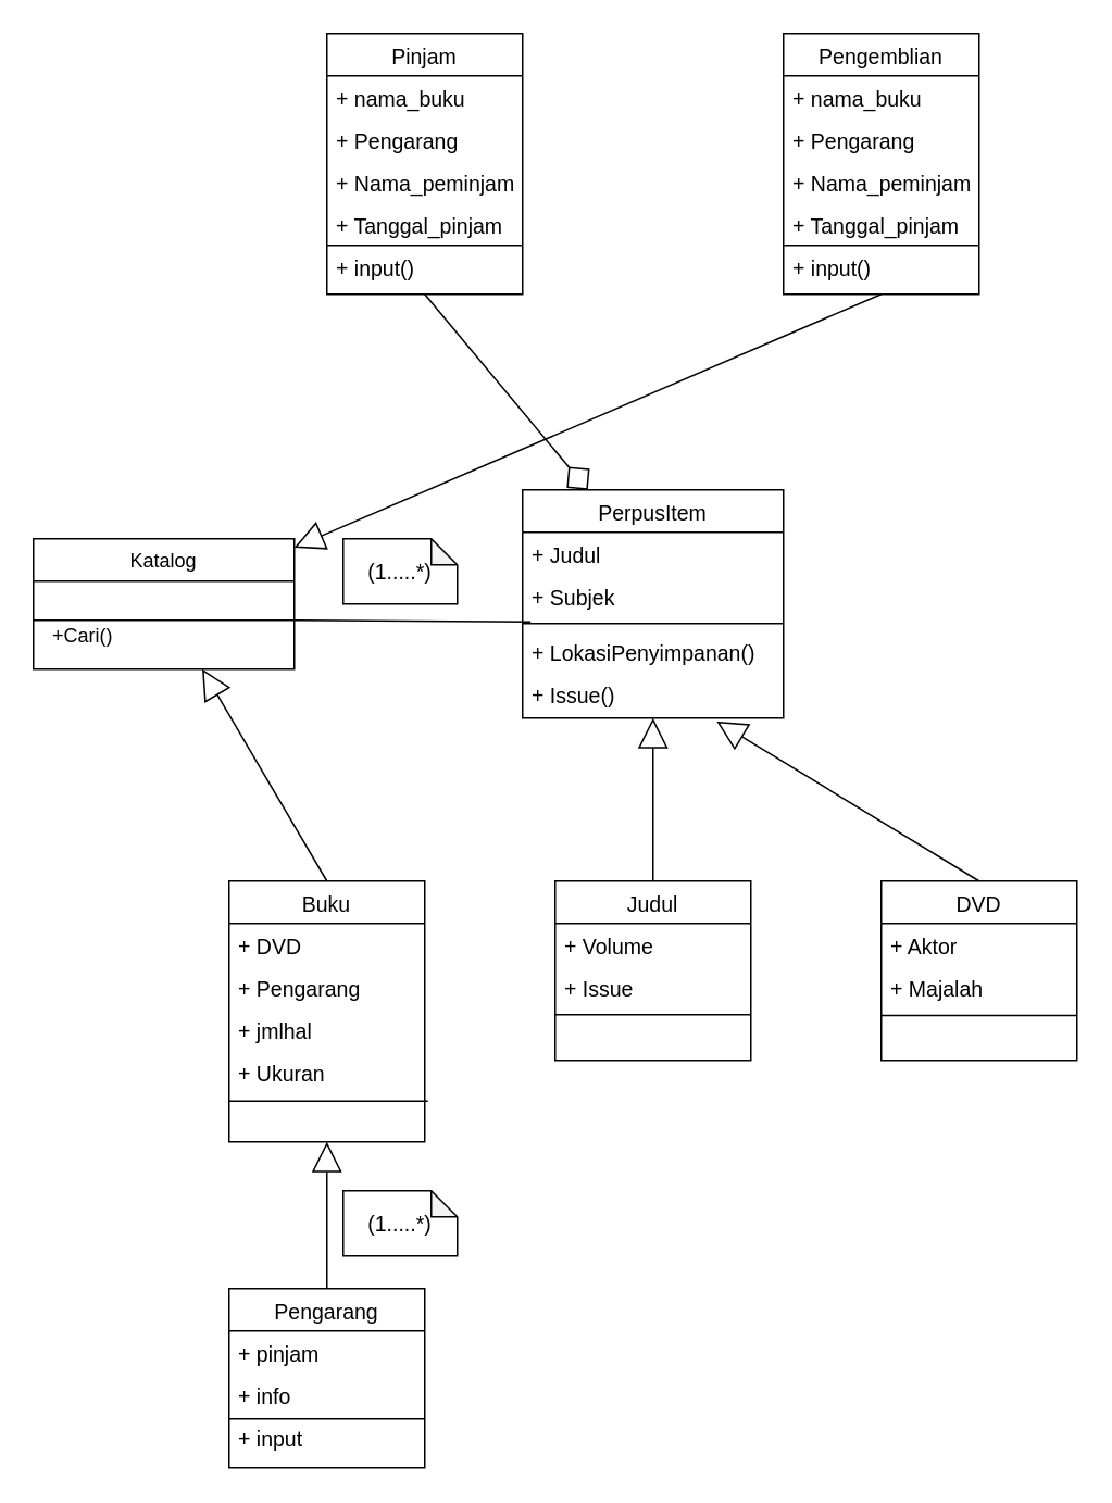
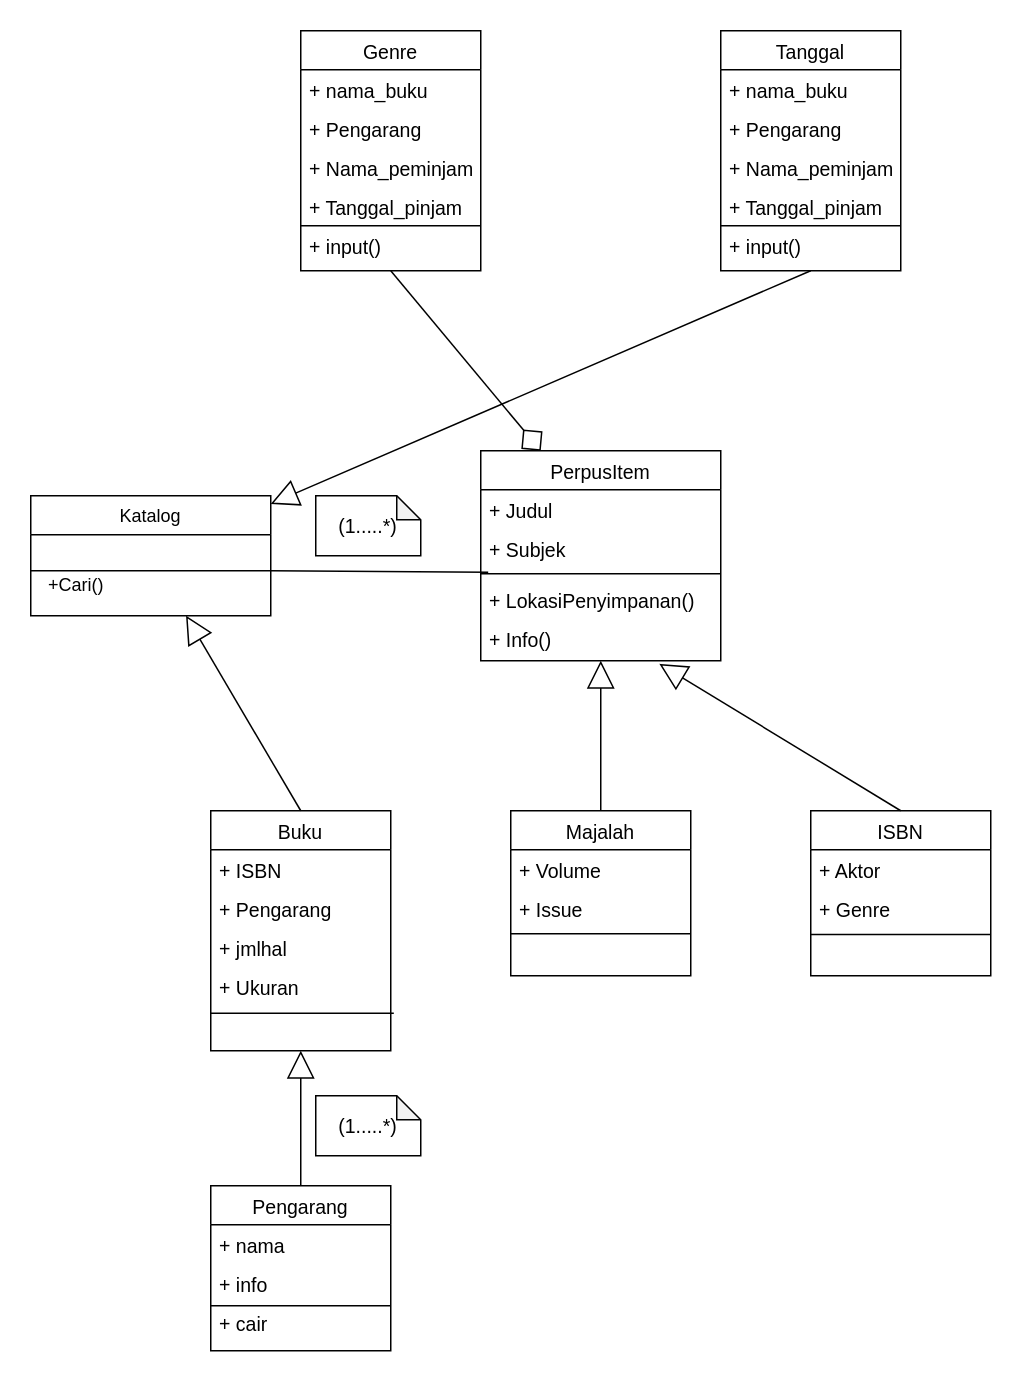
  <mxCell id="0" />
  <mxCell id="1" parent="0" />
  <mxCell id="2" value="PerpusItem" style="swimlane;fontStyle=0;align=center;verticalAlign=top;childLayout=stackLayout;horizontal=1;startSize=26;horizontalStack=0;resizeParent=1;resizeLast=0;collapsible=1;marginBottom=0;rounded=0;shadow=0;strokeWidth=1;fontSize=13;" parent="1" vertex="1"><mxGeometry x="320" y="300" width="160" height="140" as="geometry"><mxRectangle x="550" y="140" width="160" height="26" as="alternateBounds" /></mxGeometry></mxCell>
  <mxCell id="3" value="+ Judul" style="text;align=left;verticalAlign=top;spacingLeft=4;spacingRight=4;overflow=hidden;rotatable=0;points=[[0,0.5],[1,0.5]];portConstraint=eastwest;fontSize=13;" parent="2" vertex="1"><mxGeometry y="26" width="160" height="26" as="geometry" /></mxCell>
  <mxCell id="4" value="+ Subjek" style="text;align=left;verticalAlign=top;spacingLeft=4;spacingRight=4;overflow=hidden;rotatable=0;points=[[0,0.5],[1,0.5]];portConstraint=eastwest;rounded=0;shadow=0;html=0;fontSize=13;" parent="2" vertex="1"><mxGeometry y="52" width="160" height="26" as="geometry" /></mxCell>
  <mxCell id="5" value="" style="line;html=1;strokeWidth=1;align=left;verticalAlign=middle;spacingTop=-1;spacingLeft=3;spacingRight=3;rotatable=0;labelPosition=right;points=[];portConstraint=eastwest;fontSize=13;" parent="2" vertex="1"><mxGeometry y="78" width="160" height="8" as="geometry" /></mxCell>
  <mxCell id="6" value="+ LokasiPenyimpanan()" style="text;align=left;verticalAlign=top;spacingLeft=4;spacingRight=4;overflow=hidden;rotatable=0;points=[[0,0.5],[1,0.5]];portConstraint=eastwest;fontSize=13;" parent="2" vertex="1"><mxGeometry y="86" width="160" height="26" as="geometry" /></mxCell>
- <mxCell id="7" value="+ Issue()" style="text;align=left;verticalAlign=top;spacingLeft=4;spacingRight=4;overflow=hidden;rotatable=0;points=[[0,0.5],[1,0.5]];portConstraint=eastwest;fontSize=13;" parent="2" vertex="1"><mxGeometry y="112" width="160" height="26" as="geometry" /></mxCell>
+ <mxCell id="7" value="+ Info()" style="text;align=left;verticalAlign=top;spacingLeft=4;spacingRight=4;overflow=hidden;rotatable=0;points=[[0,0.5],[1,0.5]];portConstraint=eastwest;fontSize=13;" parent="2" vertex="1"><mxGeometry y="112" width="160" height="26" as="geometry" /></mxCell>
  <mxCell id="8" value="Katalog" style="swimlane;fontStyle=0;align=center;verticalAlign=top;childLayout=stackLayout;horizontal=1;startSize=26;horizontalStack=0;resizeParent=1;resizeLast=0;collapsible=1;marginBottom=0;rounded=0;shadow=0;strokeWidth=1;" vertex="1" parent="1"><mxGeometry x="20" y="330" width="160" height="80" as="geometry"><mxRectangle x="550" y="140" width="160" height="26" as="alternateBounds" /></mxGeometry></mxCell>
  <mxCell id="9" value="" style="endArrow=none;html=1;rounded=0;" edge="1" parent="1"><mxGeometry width="50" height="50" relative="1" as="geometry"><mxPoint x="20" y="380" as="sourcePoint" /><mxPoint x="180" y="380" as="targetPoint" /></mxGeometry></mxCell>
  <mxCell id="10" value="+Cari()" style="text;html=1;align=center;verticalAlign=middle;resizable=0;points=[];autosize=1;strokeColor=none;fillColor=none;" vertex="1" parent="1"><mxGeometry x="25" y="380" width="50" height="20" as="geometry" /></mxCell>
- <mxCell id="11" value="Judul" style="swimlane;fontStyle=0;align=center;verticalAlign=top;childLayout=stackLayout;horizontal=1;startSize=26;horizontalStack=0;resizeParent=1;resizeLast=0;collapsible=1;marginBottom=0;rounded=0;shadow=0;strokeWidth=1;fontSize=13;" vertex="1" parent="1"><mxGeometry x="340" y="540" width="120" height="110" as="geometry"><mxRectangle x="550" y="140" width="160" height="26" as="alternateBounds" /></mxGeometry></mxCell>
+ <mxCell id="11" value="Majalah" style="swimlane;fontStyle=0;align=center;verticalAlign=top;childLayout=stackLayout;horizontal=1;startSize=26;horizontalStack=0;resizeParent=1;resizeLast=0;collapsible=1;marginBottom=0;rounded=0;shadow=0;strokeWidth=1;fontSize=13;" vertex="1" parent="1"><mxGeometry x="340" y="540" width="120" height="110" as="geometry"><mxRectangle x="550" y="140" width="160" height="26" as="alternateBounds" /></mxGeometry></mxCell>
  <mxCell id="12" value="+ Volume" style="text;align=left;verticalAlign=top;spacingLeft=4;spacingRight=4;overflow=hidden;rotatable=0;points=[[0,0.5],[1,0.5]];portConstraint=eastwest;fontSize=13;" vertex="1" parent="11"><mxGeometry y="26" width="120" height="26" as="geometry" /></mxCell>
  <mxCell id="13" value="+ Issue" style="text;align=left;verticalAlign=top;spacingLeft=4;spacingRight=4;overflow=hidden;rotatable=0;points=[[0,0.5],[1,0.5]];portConstraint=eastwest;rounded=0;shadow=0;html=0;fontSize=13;" vertex="1" parent="11"><mxGeometry y="52" width="120" height="26" as="geometry" /></mxCell>
  <mxCell id="14" value="" style="line;html=1;strokeWidth=1;align=left;verticalAlign=middle;spacingTop=-1;spacingLeft=3;spacingRight=3;rotatable=0;labelPosition=right;points=[];portConstraint=eastwest;fontSize=13;" vertex="1" parent="11"><mxGeometry y="78" width="120" height="8" as="geometry" /></mxCell>
  <mxCell id="15" value="Buku" style="swimlane;fontStyle=0;align=center;verticalAlign=top;childLayout=stackLayout;horizontal=1;startSize=26;horizontalStack=0;resizeParent=1;resizeLast=0;collapsible=1;marginBottom=0;rounded=0;shadow=0;strokeWidth=1;fontSize=13;" vertex="1" parent="1"><mxGeometry x="140" y="540" width="120" height="160" as="geometry"><mxRectangle x="550" y="140" width="160" height="26" as="alternateBounds" /></mxGeometry></mxCell>
- <mxCell id="16" value="+ DVD" style="text;align=left;verticalAlign=top;spacingLeft=4;spacingRight=4;overflow=hidden;rotatable=0;points=[[0,0.5],[1,0.5]];portConstraint=eastwest;fontSize=13;" vertex="1" parent="15"><mxGeometry y="26" width="120" height="26" as="geometry" /></mxCell>
+ <mxCell id="16" value="+ ISBN" style="text;align=left;verticalAlign=top;spacingLeft=4;spacingRight=4;overflow=hidden;rotatable=0;points=[[0,0.5],[1,0.5]];portConstraint=eastwest;fontSize=13;" vertex="1" parent="15"><mxGeometry y="26" width="120" height="26" as="geometry" /></mxCell>
  <mxCell id="17" value="+ Pengarang" style="text;align=left;verticalAlign=top;spacingLeft=4;spacingRight=4;overflow=hidden;rotatable=0;points=[[0,0.5],[1,0.5]];portConstraint=eastwest;rounded=0;shadow=0;html=0;fontSize=13;" vertex="1" parent="15"><mxGeometry y="52" width="120" height="26" as="geometry" /></mxCell>
  <mxCell id="18" value="+ jmlhal" style="text;align=left;verticalAlign=top;spacingLeft=4;spacingRight=4;overflow=hidden;rotatable=0;points=[[0,0.5],[1,0.5]];portConstraint=eastwest;rounded=0;shadow=0;html=0;fontSize=13;" vertex="1" parent="15"><mxGeometry y="78" width="120" height="26" as="geometry" /></mxCell>
  <mxCell id="19" value="+ Ukuran" style="text;align=left;verticalAlign=top;spacingLeft=4;spacingRight=4;overflow=hidden;rotatable=0;points=[[0,0.5],[1,0.5]];portConstraint=eastwest;rounded=0;shadow=0;html=0;fontSize=13;" vertex="1" parent="15"><mxGeometry y="104" width="120" height="26" as="geometry" /></mxCell>
  <mxCell id="20" value="" style="endArrow=none;html=1;rounded=0;entryX=1.017;entryY=1.192;entryDx=0;entryDy=0;entryPerimeter=0;fontSize=13;" edge="1" parent="15" target="19"><mxGeometry width="50" height="50" relative="1" as="geometry"><mxPoint y="135" as="sourcePoint" /><mxPoint x="190" y="110" as="targetPoint" /></mxGeometry></mxCell>
- <mxCell id="21" value="DVD" style="swimlane;fontStyle=0;align=center;verticalAlign=top;childLayout=stackLayout;horizontal=1;startSize=26;horizontalStack=0;resizeParent=1;resizeLast=0;collapsible=1;marginBottom=0;rounded=0;shadow=0;strokeWidth=1;fontSize=13;" vertex="1" parent="1"><mxGeometry x="540" y="540" width="120" height="110" as="geometry"><mxRectangle x="550" y="140" width="160" height="26" as="alternateBounds" /></mxGeometry></mxCell>
+ <mxCell id="21" value="ISBN" style="swimlane;fontStyle=0;align=center;verticalAlign=top;childLayout=stackLayout;horizontal=1;startSize=26;horizontalStack=0;resizeParent=1;resizeLast=0;collapsible=1;marginBottom=0;rounded=0;shadow=0;strokeWidth=1;fontSize=13;" vertex="1" parent="1"><mxGeometry x="540" y="540" width="120" height="110" as="geometry"><mxRectangle x="550" y="140" width="160" height="26" as="alternateBounds" /></mxGeometry></mxCell>
  <mxCell id="22" value="+ Aktor" style="text;align=left;verticalAlign=top;spacingLeft=4;spacingRight=4;overflow=hidden;rotatable=0;points=[[0,0.5],[1,0.5]];portConstraint=eastwest;fontSize=13;" vertex="1" parent="21"><mxGeometry y="26" width="120" height="26" as="geometry" /></mxCell>
- <mxCell id="23" value="+ Majalah" style="text;align=left;verticalAlign=top;spacingLeft=4;spacingRight=4;overflow=hidden;rotatable=0;points=[[0,0.5],[1,0.5]];portConstraint=eastwest;rounded=0;shadow=0;html=0;fontSize=13;" vertex="1" parent="21"><mxGeometry y="52" width="120" height="26" as="geometry" /></mxCell>
+ <mxCell id="23" value="+ Genre" style="text;align=left;verticalAlign=top;spacingLeft=4;spacingRight=4;overflow=hidden;rotatable=0;points=[[0,0.5],[1,0.5]];portConstraint=eastwest;rounded=0;shadow=0;html=0;fontSize=13;" vertex="1" parent="21"><mxGeometry y="52" width="120" height="26" as="geometry" /></mxCell>
  <mxCell id="24" value="" style="endArrow=none;html=1;rounded=0;exitX=1;exitY=0.75;exitDx=0;exitDy=0;entryX=0;entryY=0.75;entryDx=0;entryDy=0;fontSize=13;" edge="1" parent="1" source="21" target="21"><mxGeometry width="50" height="50" relative="1" as="geometry"><mxPoint x="280" y="600" as="sourcePoint" /><mxPoint x="330" y="550" as="targetPoint" /></mxGeometry></mxCell>
- <mxCell id="25" value="Pinjam" style="swimlane;fontStyle=0;align=center;verticalAlign=top;childLayout=stackLayout;horizontal=1;startSize=26;horizontalStack=0;resizeParent=1;resizeLast=0;collapsible=1;marginBottom=0;rounded=0;shadow=0;strokeWidth=1;fontSize=13;" vertex="1" parent="1"><mxGeometry x="200" y="20" width="120" height="160" as="geometry"><mxRectangle x="550" y="140" width="160" height="26" as="alternateBounds" /></mxGeometry></mxCell>
+ <mxCell id="25" value="Genre" style="swimlane;fontStyle=0;align=center;verticalAlign=top;childLayout=stackLayout;horizontal=1;startSize=26;horizontalStack=0;resizeParent=1;resizeLast=0;collapsible=1;marginBottom=0;rounded=0;shadow=0;strokeWidth=1;fontSize=13;" vertex="1" parent="1"><mxGeometry x="200" y="20" width="120" height="160" as="geometry"><mxRectangle x="550" y="140" width="160" height="26" as="alternateBounds" /></mxGeometry></mxCell>
  <mxCell id="26" value="+ nama_buku" style="text;align=left;verticalAlign=top;spacingLeft=4;spacingRight=4;overflow=hidden;rotatable=0;points=[[0,0.5],[1,0.5]];portConstraint=eastwest;fontSize=13;" vertex="1" parent="25"><mxGeometry y="26" width="120" height="26" as="geometry" /></mxCell>
  <mxCell id="27" value="+ Pengarang" style="text;align=left;verticalAlign=top;spacingLeft=4;spacingRight=4;overflow=hidden;rotatable=0;points=[[0,0.5],[1,0.5]];portConstraint=eastwest;rounded=0;shadow=0;html=0;fontSize=13;" vertex="1" parent="25"><mxGeometry y="52" width="120" height="26" as="geometry" /></mxCell>
  <mxCell id="28" value="+ Nama_peminjam" style="text;align=left;verticalAlign=top;spacingLeft=4;spacingRight=4;overflow=hidden;rotatable=0;points=[[0,0.5],[1,0.5]];portConstraint=eastwest;rounded=0;shadow=0;html=0;fontSize=13;" vertex="1" parent="25"><mxGeometry y="78" width="120" height="26" as="geometry" /></mxCell>
  <mxCell id="29" value="+ Tanggal_pinjam" style="text;align=left;verticalAlign=top;spacingLeft=4;spacingRight=4;overflow=hidden;rotatable=0;points=[[0,0.5],[1,0.5]];portConstraint=eastwest;rounded=0;shadow=0;html=0;fontSize=13;" vertex="1" parent="25"><mxGeometry y="104" width="120" height="26" as="geometry" /></mxCell>
  <mxCell id="30" value="" style="endArrow=none;html=1;rounded=0;fontSize=13;" edge="1" parent="25"><mxGeometry width="50" height="50" relative="1" as="geometry"><mxPoint y="130" as="sourcePoint" /><mxPoint x="120" y="130" as="targetPoint" /></mxGeometry></mxCell>
  <mxCell id="31" value="+ input()" style="text;align=left;verticalAlign=top;spacingLeft=4;spacingRight=4;overflow=hidden;rotatable=0;points=[[0,0.5],[1,0.5]];portConstraint=eastwest;rounded=0;shadow=0;html=0;fontSize=13;" vertex="1" parent="25"><mxGeometry y="130" width="120" height="20" as="geometry" /></mxCell>
- <mxCell id="32" value="Pengemblian" style="swimlane;fontStyle=0;align=center;verticalAlign=top;childLayout=stackLayout;horizontal=1;startSize=26;horizontalStack=0;resizeParent=1;resizeLast=0;collapsible=1;marginBottom=0;rounded=0;shadow=0;strokeWidth=1;fontSize=13;" vertex="1" parent="1"><mxGeometry x="480" y="20" width="120" height="160" as="geometry"><mxRectangle x="550" y="140" width="160" height="26" as="alternateBounds" /></mxGeometry></mxCell>
+ <mxCell id="32" value="Tanggal" style="swimlane;fontStyle=0;align=center;verticalAlign=top;childLayout=stackLayout;horizontal=1;startSize=26;horizontalStack=0;resizeParent=1;resizeLast=0;collapsible=1;marginBottom=0;rounded=0;shadow=0;strokeWidth=1;fontSize=13;" vertex="1" parent="1"><mxGeometry x="480" y="20" width="120" height="160" as="geometry"><mxRectangle x="550" y="140" width="160" height="26" as="alternateBounds" /></mxGeometry></mxCell>
  <mxCell id="33" value="+ nama_buku" style="text;align=left;verticalAlign=top;spacingLeft=4;spacingRight=4;overflow=hidden;rotatable=0;points=[[0,0.5],[1,0.5]];portConstraint=eastwest;fontSize=13;" vertex="1" parent="32"><mxGeometry y="26" width="120" height="26" as="geometry" /></mxCell>
  <mxCell id="34" value="+ Pengarang" style="text;align=left;verticalAlign=top;spacingLeft=4;spacingRight=4;overflow=hidden;rotatable=0;points=[[0,0.5],[1,0.5]];portConstraint=eastwest;rounded=0;shadow=0;html=0;fontSize=13;" vertex="1" parent="32"><mxGeometry y="52" width="120" height="26" as="geometry" /></mxCell>
  <mxCell id="35" value="+ Nama_peminjam" style="text;align=left;verticalAlign=top;spacingLeft=4;spacingRight=4;overflow=hidden;rotatable=0;points=[[0,0.5],[1,0.5]];portConstraint=eastwest;rounded=0;shadow=0;html=0;fontSize=13;" vertex="1" parent="32"><mxGeometry y="78" width="120" height="26" as="geometry" /></mxCell>
  <mxCell id="36" value="+ Tanggal_pinjam" style="text;align=left;verticalAlign=top;spacingLeft=4;spacingRight=4;overflow=hidden;rotatable=0;points=[[0,0.5],[1,0.5]];portConstraint=eastwest;rounded=0;shadow=0;html=0;fontSize=13;" vertex="1" parent="32"><mxGeometry y="104" width="120" height="26" as="geometry" /></mxCell>
  <mxCell id="37" value="" style="endArrow=none;html=1;rounded=0;fontSize=13;" edge="1" parent="32"><mxGeometry width="50" height="50" relative="1" as="geometry"><mxPoint y="130" as="sourcePoint" /><mxPoint x="120" y="130" as="targetPoint" /></mxGeometry></mxCell>
  <mxCell id="38" value="+ input()" style="text;align=left;verticalAlign=top;spacingLeft=4;spacingRight=4;overflow=hidden;rotatable=0;points=[[0,0.5],[1,0.5]];portConstraint=eastwest;rounded=0;shadow=0;html=0;fontSize=13;" vertex="1" parent="32"><mxGeometry y="130" width="120" height="20" as="geometry" /></mxCell>
  <mxCell id="39" value="" style="endArrow=block;endSize=16;endFill=0;html=1;rounded=0;exitX=0.5;exitY=0;exitDx=0;exitDy=0;fontSize=13;" edge="1" parent="1" source="15" target="8"><mxGeometry width="160" relative="1" as="geometry"><mxPoint x="410" y="590" as="sourcePoint" /><mxPoint x="570" y="590" as="targetPoint" /></mxGeometry></mxCell>
  <mxCell id="40" value="" style="endArrow=block;endSize=16;endFill=0;html=1;rounded=0;entryX=0.5;entryY=1;entryDx=0;entryDy=0;fontSize=13;" edge="1" parent="1" target="2"><mxGeometry width="160" relative="1" as="geometry"><mxPoint x="400" y="540" as="sourcePoint" /><mxPoint x="370" y="450" as="targetPoint" /></mxGeometry></mxCell>
  <mxCell id="41" value="" style="endArrow=block;endSize=16;endFill=0;html=1;rounded=0;entryX=0.744;entryY=1.154;entryDx=0;entryDy=0;exitX=0.5;exitY=0;exitDx=0;exitDy=0;entryPerimeter=0;fontSize=13;" edge="1" parent="1" source="21" target="7"><mxGeometry width="160" relative="1" as="geometry"><mxPoint x="530" y="540" as="sourcePoint" /><mxPoint x="400" y="440" as="targetPoint" /></mxGeometry></mxCell>
  <mxCell id="42" value="" style="endArrow=block;endSize=16;endFill=0;html=1;rounded=0;exitX=0.5;exitY=1;exitDx=0;exitDy=0;fontSize=13;" edge="1" parent="1" source="32" target="8"><mxGeometry width="160" relative="1" as="geometry"><mxPoint x="370" y="290" as="sourcePoint" /><mxPoint x="370" y="190" as="targetPoint" /></mxGeometry></mxCell>
  <mxCell id="43" value="" style="endArrow=diamond;endSize=16;endFill=0;html=1;rounded=0;entryX=0.25;entryY=0;entryDx=0;entryDy=0;exitX=0.5;exitY=1;exitDx=0;exitDy=0;fontSize=13;" edge="1" parent="1" source="25" target="2"><mxGeometry width="160" relative="1" as="geometry"><mxPoint x="550" y="190" as="sourcePoint" /><mxPoint x="450" y="310" as="targetPoint" /></mxGeometry></mxCell>
  <mxCell id="44" value="Pengarang" style="swimlane;fontStyle=0;align=center;verticalAlign=top;childLayout=stackLayout;horizontal=1;startSize=26;horizontalStack=0;resizeParent=1;resizeLast=0;collapsible=1;marginBottom=0;rounded=0;shadow=0;strokeWidth=1;fontSize=13;" vertex="1" parent="1"><mxGeometry x="140" y="790" width="120" height="110" as="geometry"><mxRectangle x="550" y="140" width="160" height="26" as="alternateBounds" /></mxGeometry></mxCell>
- <mxCell id="45" value="+ pinjam" style="text;align=left;verticalAlign=top;spacingLeft=4;spacingRight=4;overflow=hidden;rotatable=0;points=[[0,0.5],[1,0.5]];portConstraint=eastwest;fontSize=13;" vertex="1" parent="44"><mxGeometry y="26" width="120" height="26" as="geometry" /></mxCell>
+ <mxCell id="45" value="+ nama" style="text;align=left;verticalAlign=top;spacingLeft=4;spacingRight=4;overflow=hidden;rotatable=0;points=[[0,0.5],[1,0.5]];portConstraint=eastwest;fontSize=13;" vertex="1" parent="44"><mxGeometry y="26" width="120" height="26" as="geometry" /></mxCell>
  <mxCell id="46" value="+ info" style="text;align=left;verticalAlign=top;spacingLeft=4;spacingRight=4;overflow=hidden;rotatable=0;points=[[0,0.5],[1,0.5]];portConstraint=eastwest;rounded=0;shadow=0;html=0;fontSize=13;" vertex="1" parent="44"><mxGeometry y="52" width="120" height="26" as="geometry" /></mxCell>
- <mxCell id="47" value="+ input" style="text;align=left;verticalAlign=top;spacingLeft=4;spacingRight=4;overflow=hidden;rotatable=0;points=[[0,0.5],[1,0.5]];portConstraint=eastwest;rounded=0;shadow=0;html=0;fontSize=13;" vertex="1" parent="44"><mxGeometry y="78" width="120" height="26" as="geometry" /></mxCell>
+ <mxCell id="47" value="+ cair" style="text;align=left;verticalAlign=top;spacingLeft=4;spacingRight=4;overflow=hidden;rotatable=0;points=[[0,0.5],[1,0.5]];portConstraint=eastwest;rounded=0;shadow=0;html=0;fontSize=13;" vertex="1" parent="44"><mxGeometry y="78" width="120" height="26" as="geometry" /></mxCell>
  <mxCell id="48" value="" style="endArrow=none;html=1;rounded=0;fontSize=13;" edge="1" parent="1"><mxGeometry width="50" height="50" relative="1" as="geometry"><mxPoint x="140" y="870" as="sourcePoint" /><mxPoint x="260" y="870" as="targetPoint" /></mxGeometry></mxCell>
  <mxCell id="49" value="" style="endArrow=block;endSize=16;endFill=0;html=1;rounded=0;entryX=0.5;entryY=1;entryDx=0;entryDy=0;fontSize=13;" edge="1" parent="1"><mxGeometry width="160" relative="1" as="geometry"><mxPoint x="200" y="790" as="sourcePoint" /><mxPoint x="200" y="700" as="targetPoint" /></mxGeometry></mxCell>
  <mxCell id="50" value="" style="endArrow=none;html=1;rounded=0;entryX=0.031;entryY=0.375;entryDx=0;entryDy=0;entryPerimeter=0;fontSize=13;" edge="1" parent="1" target="5"><mxGeometry width="50" height="50" relative="1" as="geometry"><mxPoint x="180" y="380" as="sourcePoint" /><mxPoint x="290" y="340" as="targetPoint" /></mxGeometry></mxCell>
  <mxCell id="51" value="(1.....*)" style="shape=note;whiteSpace=wrap;html=1;backgroundOutline=1;darkOpacity=0.05;size=16;fontSize=13;" vertex="1" parent="1"><mxGeometry x="210" y="330" width="70" height="40" as="geometry" /></mxCell>
  <mxCell id="52" value="(1.....*)" style="shape=note;whiteSpace=wrap;html=1;backgroundOutline=1;darkOpacity=0.05;size=16;fontSize=13;" vertex="1" parent="1"><mxGeometry x="210" y="730" width="70" height="40" as="geometry" /></mxCell>
